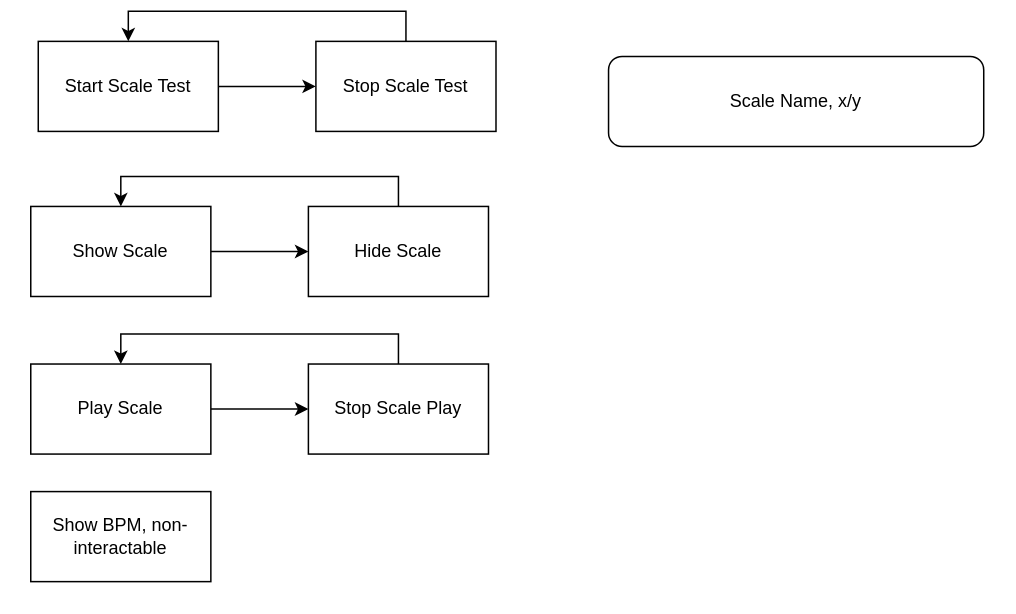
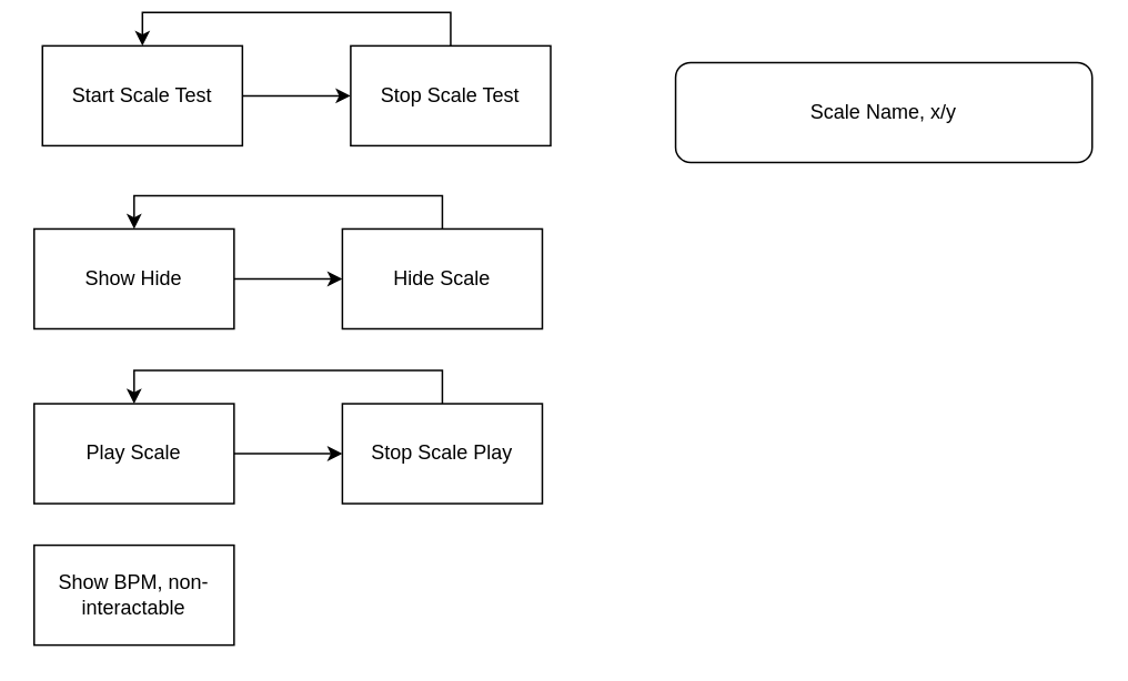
  <mxCell id="0" />
  <mxCell id="1" parent="0" />
  <mxCell id="2" style="edgeStyle=orthogonalEdgeStyle;rounded=0;orthogonalLoop=1;jettySize=auto;html=1;entryX=0;entryY=0.5;entryDx=0;entryDy=0;" edge="1" parent="1" source="3" target="5"><mxGeometry relative="1" as="geometry" /></mxCell>
  <mxCell id="3" value="&lt;span style=&quot;white-space: normal&quot;&gt;Start Scale Test&lt;/span&gt;" style="rounded=0;whiteSpace=wrap;html=1;" vertex="1" parent="1"><mxGeometry x="25" y="20" width="120" height="60" as="geometry" /></mxCell>
  <mxCell id="4" style="edgeStyle=orthogonalEdgeStyle;rounded=0;orthogonalLoop=1;jettySize=auto;html=1;exitX=0.5;exitY=0;exitDx=0;exitDy=0;entryX=0.5;entryY=0;entryDx=0;entryDy=0;" edge="1" parent="1" source="5" target="3"><mxGeometry relative="1" as="geometry" /></mxCell>
  <mxCell id="5" value="&lt;span style=&quot;white-space: normal&quot;&gt;Stop Scale Test&lt;/span&gt;" style="rounded=0;whiteSpace=wrap;html=1;" vertex="1" parent="1"><mxGeometry x="210" y="20" width="120" height="60" as="geometry" /></mxCell>
  <mxCell id="6" style="edgeStyle=orthogonalEdgeStyle;rounded=0;orthogonalLoop=1;jettySize=auto;html=1;entryX=0;entryY=0.5;entryDx=0;entryDy=0;" edge="1" parent="1" source="7" target="9"><mxGeometry relative="1" as="geometry" /></mxCell>
- <mxCell id="7" value="&lt;span style=&quot;white-space: normal&quot;&gt;Show Scale&lt;/span&gt;" style="rounded=0;whiteSpace=wrap;html=1;" vertex="1" parent="1"><mxGeometry x="20" y="130" width="120" height="60" as="geometry" /></mxCell>
+ <mxCell id="7" value="&lt;span style=&quot;white-space: normal&quot;&gt;Show Hide&lt;/span&gt;" style="rounded=0;whiteSpace=wrap;html=1;" vertex="1" parent="1"><mxGeometry x="20" y="130" width="120" height="60" as="geometry" /></mxCell>
  <mxCell id="8" style="edgeStyle=orthogonalEdgeStyle;rounded=0;orthogonalLoop=1;jettySize=auto;html=1;exitX=0.5;exitY=0;exitDx=0;exitDy=0;entryX=0.5;entryY=0;entryDx=0;entryDy=0;" edge="1" parent="1" source="9" target="7"><mxGeometry relative="1" as="geometry" /></mxCell>
  <mxCell id="9" value="Hide Scale" style="rounded=0;whiteSpace=wrap;html=1;" vertex="1" parent="1"><mxGeometry x="205" y="130" width="120" height="60" as="geometry" /></mxCell>
  <mxCell id="10" value="Show BPM, non-interactable" style="rounded=0;whiteSpace=wrap;html=1;" vertex="1" parent="1"><mxGeometry x="20" y="320" width="120" height="60" as="geometry" /></mxCell>
  <mxCell id="11" value="Scale Name, x/y" style="rounded=1;whiteSpace=wrap;html=1;" vertex="1" parent="1"><mxGeometry x="405" y="30" width="250" height="60" as="geometry" /></mxCell>
  <mxCell id="12" style="edgeStyle=orthogonalEdgeStyle;rounded=0;orthogonalLoop=1;jettySize=auto;html=1;entryX=0;entryY=0.5;entryDx=0;entryDy=0;" edge="1" parent="1" source="13" target="15"><mxGeometry relative="1" as="geometry" /></mxCell>
  <mxCell id="13" value="&lt;span style=&quot;white-space: normal&quot;&gt;Play Scale&lt;/span&gt;" style="rounded=0;whiteSpace=wrap;html=1;" vertex="1" parent="1"><mxGeometry x="20" y="235" width="120" height="60" as="geometry" /></mxCell>
  <mxCell id="14" style="edgeStyle=orthogonalEdgeStyle;rounded=0;orthogonalLoop=1;jettySize=auto;html=1;exitX=0.5;exitY=0;exitDx=0;exitDy=0;entryX=0.5;entryY=0;entryDx=0;entryDy=0;" edge="1" parent="1" source="15" target="13"><mxGeometry relative="1" as="geometry" /></mxCell>
  <mxCell id="15" value="Stop Scale Play" style="rounded=0;whiteSpace=wrap;html=1;" vertex="1" parent="1"><mxGeometry x="205" y="235" width="120" height="60" as="geometry" /></mxCell>
